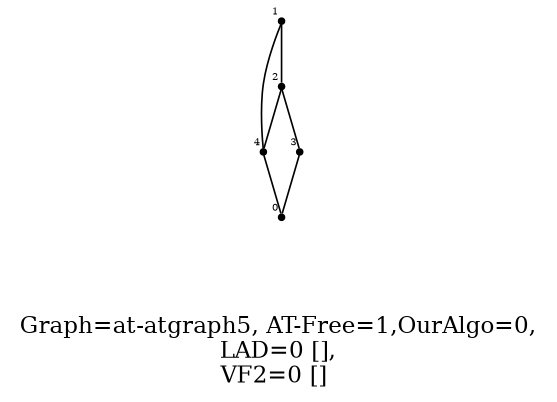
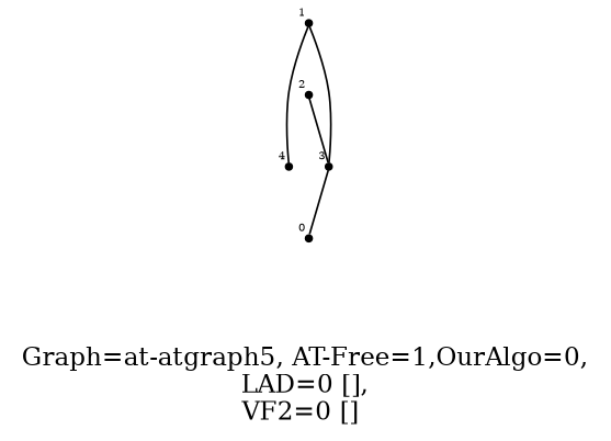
  graph {
    label="Graph=at-atgraph5, AT-Free=1,OurAlgo=0,\nLAD=0 [],\nVF2=0 [] "
    labelloc=bottom
    node [fontsize=6 shape=point]
    0 [xlabel=0]
    1 [xlabel=4]
    2 [xlabel=3]
    3 [xlabel=2]
    4 [xlabel=1]
-   1 -- 0
    2 -- 0
-   3 -- 1
    3 -- 2
    4 -- 1
-   4 -- 3
+   4 -- 2
  }
